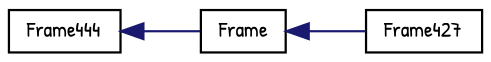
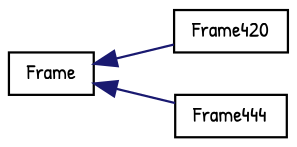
  digraph {
    fontname="Patrick Hand"
    rankdir=LR
    node [color=black fillcolor=white fontname="Patrick Hand" fontsize=10 shape=record style=filled]
    edge [color=midnightblue dir=back fontname="Patrick Hand" fontsize=10 labelfontname=Helvetica labelfontsize=10 style=solid]
    n1 [height=0.2 label=Frame width=0.4]
-   n2 [height=0.2 label=Frame427 width=0.4]
+   n2 [height=0.2 label=Frame420 width=0.4]
    n3 [height=0.2 label=Frame444 width=0.4]
    n1 -> n2
-   n3 -> n1
+   n1 -> n3
  }
